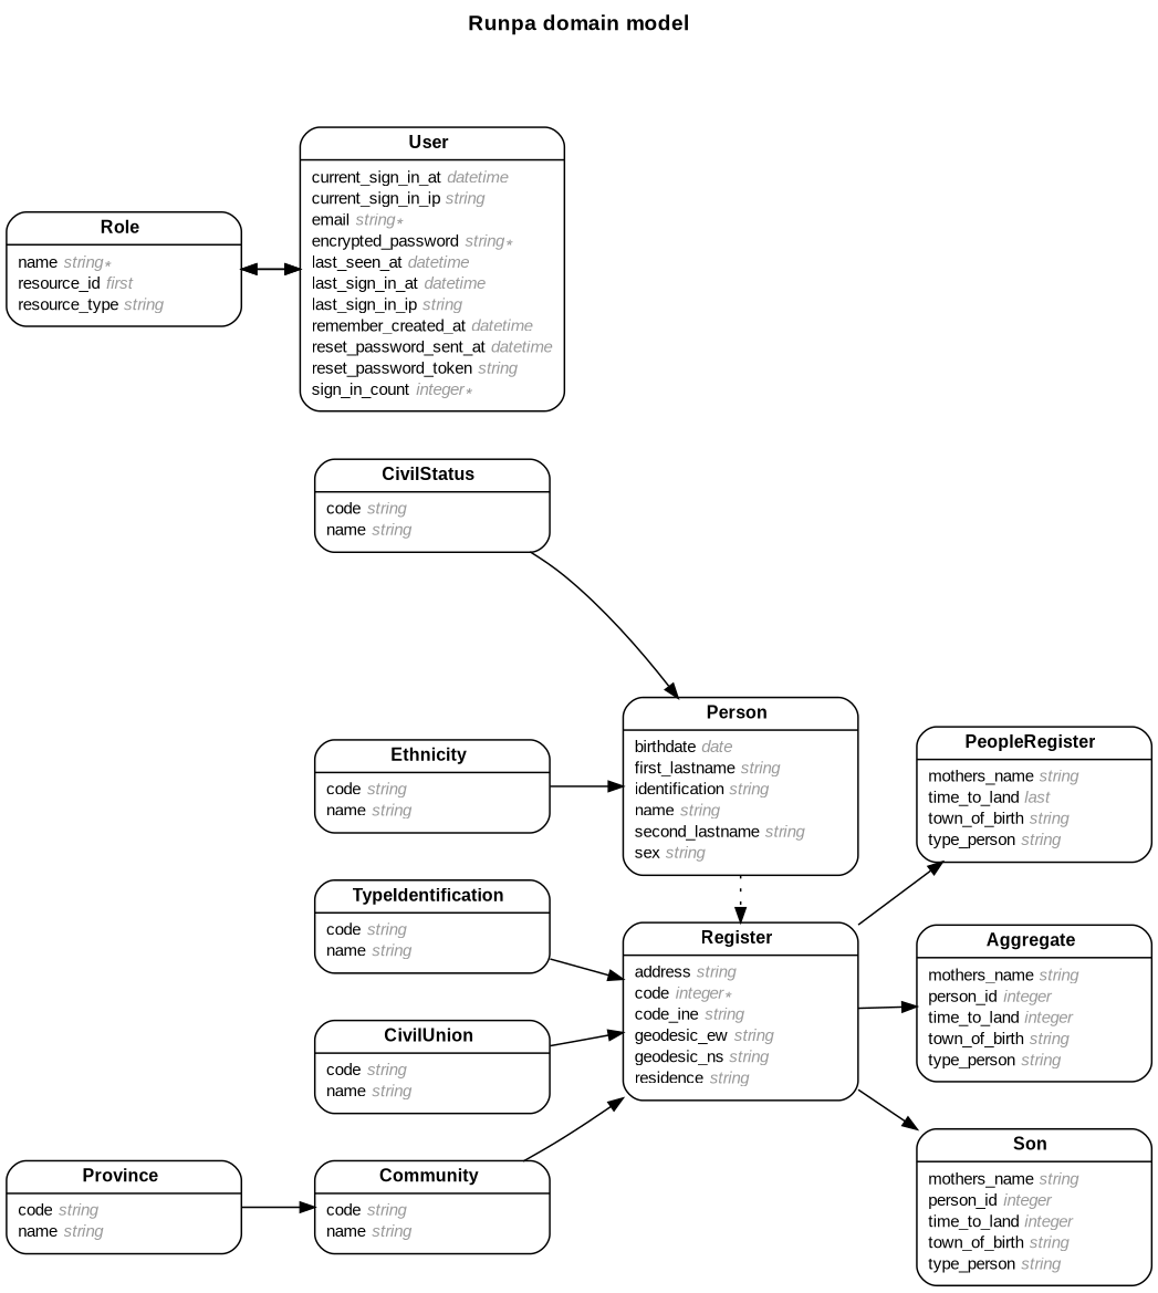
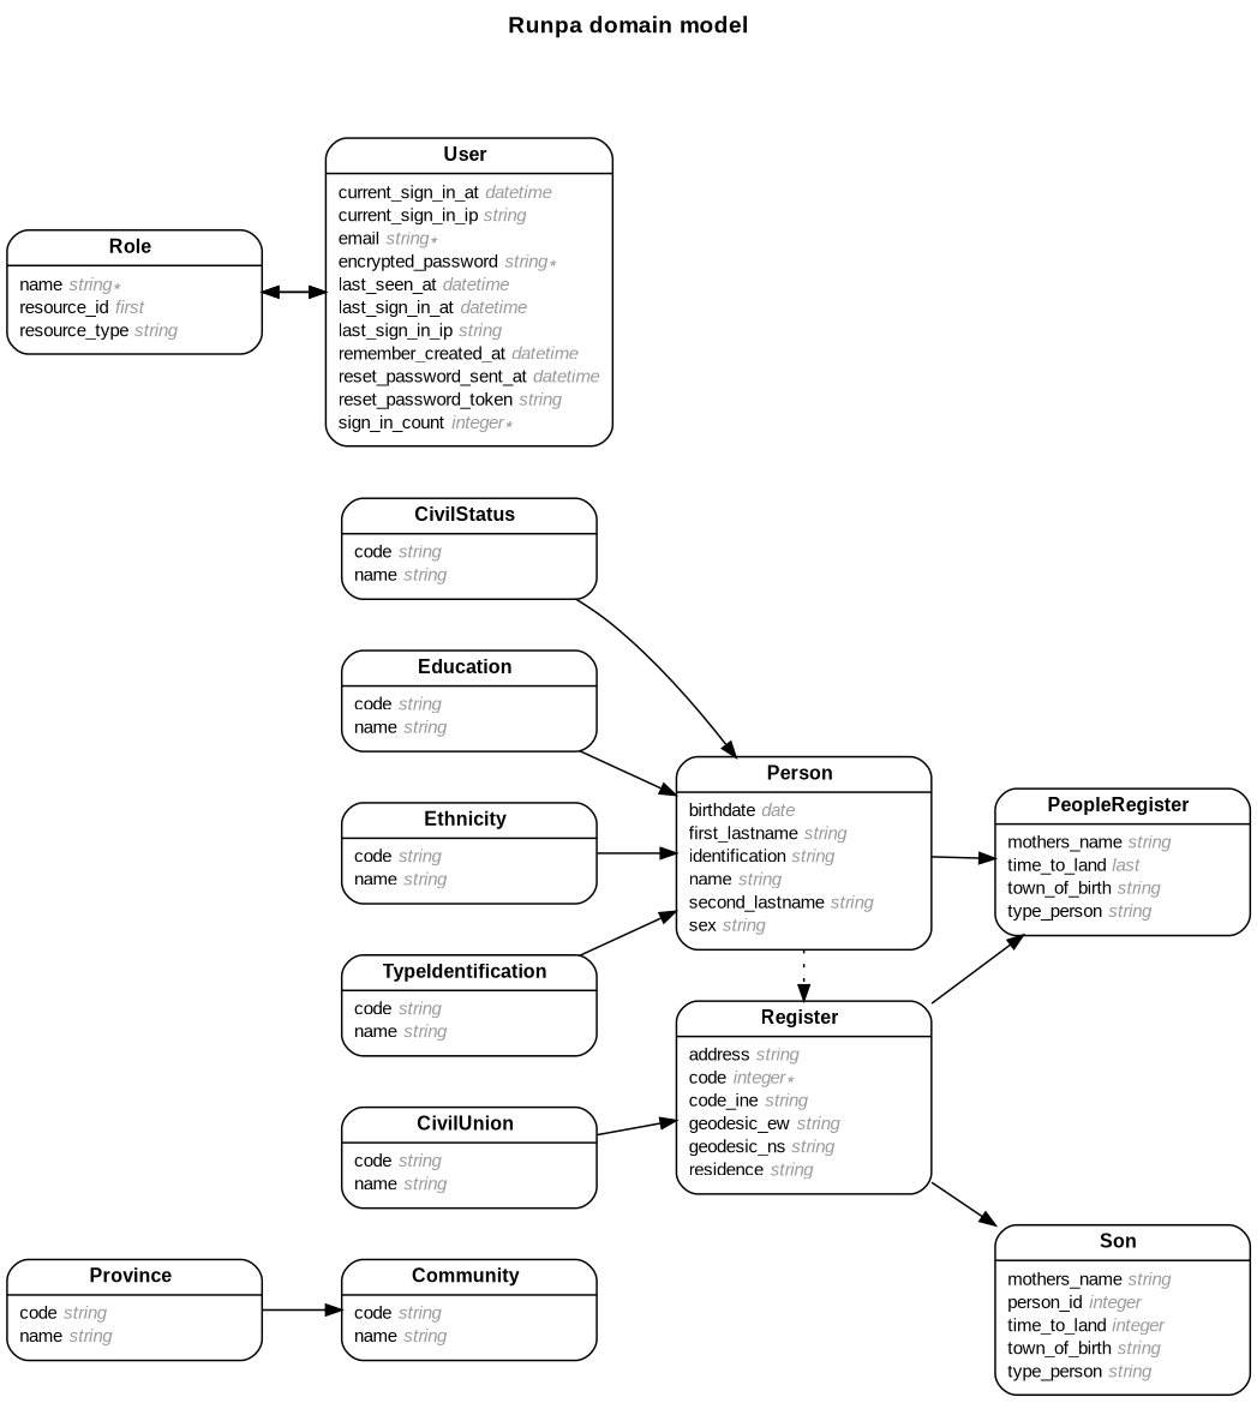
  digraph {
    concentrate=true
    fontname="Arial Bold"
    fontsize=13
    label="Runpa domain model\n\n"
    labelloc=t
    nodesep=0.4
    rankdir=LR
    ranksep=0.5
    node [fontname=Arial fontsize=10 margin="0.07,0.05" penwidth=1.0 shape=Mrecord]
    edge [arrowhead=normal arrowsize=0.9 arrowtail=none dir=both fontname=Arial fontsize=7 labelangle=32 labeldistance=1.8 penwidth=1.0 weight=1]
-   n1 [label=<<table border="0" align="center" cellspacing="0.5" cellpadding="0" width="134">   <tr><td align="center" valign="bottom" width="130"><font face="Arial Bold" point-size="11">Aggregate</font></td></tr> </table> | <table border="0" align="left" cellspacing="2" cellpadding="0" width="134">   <tr><td align="left" width="130" port="mothers_name">mothers_name <font face="Arial Italic" color="grey60">string</font></td></tr>   <tr><td align="left" width="130" port="person_id">person_id <font face="Arial Italic" color="grey60">integer</font></td></tr>   <tr><td align="left" width="130" port="time_to_land">time_to_land <font face="Arial Italic" color="grey60">integer</font></td></tr>   <tr><td align="left" width="130" port="town_of_birth">town_of_birth <font face="Arial Italic" color="grey60">string</font></td></tr>   <tr><td align="left" width="130" port="type_person">type_person <font face="Arial Italic" color="grey60">string</font></td></tr> </table> >]
    n2 [label=<<table border="0" align="center" cellspacing="0.5" cellpadding="0" width="134">   <tr><td align="center" valign="bottom" width="130"><font face="Arial Bold" point-size="11">CivilStatus</font></td></tr> </table> | <table border="0" align="left" cellspacing="2" cellpadding="0" width="134">   <tr><td align="left" width="130" port="code">code <font face="Arial Italic" color="grey60">string</font></td></tr>   <tr><td align="left" width="130" port="name">name <font face="Arial Italic" color="grey60">string</font></td></tr> </table> >]
    n3 [label=<<table border="0" align="center" cellspacing="0.5" cellpadding="0" width="134">   <tr><td align="center" valign="bottom" width="130"><font face="Arial Bold" point-size="11">Person</font></td></tr> </table> | <table border="0" align="left" cellspacing="2" cellpadding="0" width="134">   <tr><td align="left" width="130" port="birthdate">birthdate <font face="Arial Italic" color="grey60">date</font></td></tr>   <tr><td align="left" width="130" port="first_lastname">first_lastname <font face="Arial Italic" color="grey60">string</font></td></tr>   <tr><td align="left" width="130" port="identification">identification <font face="Arial Italic" color="grey60">string</font></td></tr>   <tr><td align="left" width="130" port="name">name <font face="Arial Italic" color="grey60">string</font></td></tr>   <tr><td align="left" width="130" port="second_lastname">second_lastname <font face="Arial Italic" color="grey60">string</font></td></tr>   <tr><td align="left" width="130" port="sex">sex <font face="Arial Italic" color="grey60">string</font></td></tr> </table> >]
    n4 [label=<<table border="0" align="center" cellspacing="0.5" cellpadding="0" width="134">   <tr><td align="center" valign="bottom" width="130"><font face="Arial Bold" point-size="11">Register</font></td></tr> </table> | <table border="0" align="left" cellspacing="2" cellpadding="0" width="134">   <tr><td align="left" width="130" port="address">address <font face="Arial Italic" color="grey60">string</font></td></tr>   <tr><td align="left" width="130" port="code">code <font face="Arial Italic" color="grey60">integer ∗</font></td></tr>   <tr><td align="left" width="130" port="code_ine">code_ine <font face="Arial Italic" color="grey60">string</font></td></tr>   <tr><td align="left" width="130" port="geodesic_ew">geodesic_ew <font face="Arial Italic" color="grey60">string</font></td></tr>   <tr><td align="left" width="130" port="geodesic_ns">geodesic_ns <font face="Arial Italic" color="grey60">string</font></td></tr>   <tr><td align="left" width="130" port="residence">residence <font face="Arial Italic" color="grey60">string</font></td></tr> </table> >]
    n5 [label=<<table border="0" align="center" cellspacing="0.5" cellpadding="0" width="134">   <tr><td align="center" valign="bottom" width="130"><font face="Arial Bold" point-size="11">PeopleRegister</font></td></tr> </table> | <table border="0" align="left" cellspacing="2" cellpadding="0" width="134">   <tr><td align="left" width="130" port="mothers_name">mothers_name <font face="Arial Italic" color="grey60">string</font></td></tr>   <tr><td align="left" width="130" port="time_to_land">time_to_land <font face="Arial Italic" color="grey60">last</font></td></tr>   <tr><td align="left" width="130" port="town_of_birth">town_of_birth <font face="Arial Italic" color="grey60">string</font></td></tr>   <tr><td align="left" width="130" port="type_person">type_person <font face="Arial Italic" color="grey60">string</font></td></tr> </table> >]
    n6 [label=<<table border="0" align="center" cellspacing="0.5" cellpadding="0" width="134">   <tr><td align="center" valign="bottom" width="130"><font face="Arial Bold" point-size="11">CivilUnion</font></td></tr> </table> | <table border="0" align="left" cellspacing="2" cellpadding="0" width="134">   <tr><td align="left" width="130" port="code">code <font face="Arial Italic" color="grey60">string</font></td></tr>   <tr><td align="left" width="130" port="name">name <font face="Arial Italic" color="grey60">string</font></td></tr> </table> >]
    n7 [label=<<table border="0" align="center" cellspacing="0.5" cellpadding="0" width="134">   <tr><td align="center" valign="bottom" width="130"><font face="Arial Bold" point-size="11">Son</font></td></tr> </table> | <table border="0" align="left" cellspacing="2" cellpadding="0" width="134">   <tr><td align="left" width="130" port="mothers_name">mothers_name <font face="Arial Italic" color="grey60">string</font></td></tr>   <tr><td align="left" width="130" port="person_id">person_id <font face="Arial Italic" color="grey60">integer</font></td></tr>   <tr><td align="left" width="130" port="time_to_land">time_to_land <font face="Arial Italic" color="grey60">integer</font></td></tr>   <tr><td align="left" width="130" port="town_of_birth">town_of_birth <font face="Arial Italic" color="grey60">string</font></td></tr>   <tr><td align="left" width="130" port="type_person">type_person <font face="Arial Italic" color="grey60">string</font></td></tr> </table> >]
    n8 [label=<<table border="0" align="center" cellspacing="0.5" cellpadding="0" width="134">   <tr><td align="center" valign="bottom" width="130"><font face="Arial Bold" point-size="11">Community</font></td></tr> </table> | <table border="0" align="left" cellspacing="2" cellpadding="0" width="134">   <tr><td align="left" width="130" port="code">code <font face="Arial Italic" color="grey60">string</font></td></tr>   <tr><td align="left" width="130" port="name">name <font face="Arial Italic" color="grey60">string</font></td></tr> </table> >]
    n9 [label=<<table border="0" align="center" cellspacing="0.5" cellpadding="0" width="134">   <tr><td align="center" valign="bottom" width="130"><font face="Arial Bold" point-size="11">Province</font></td></tr> </table> | <table border="0" align="left" cellspacing="2" cellpadding="0" width="134">   <tr><td align="left" width="130" port="code">code <font face="Arial Italic" color="grey60">string</font></td></tr>   <tr><td align="left" width="130" port="name">name <font face="Arial Italic" color="grey60">string</font></td></tr> </table> >]
+   n10 [label=<<table border="0" align="center" cellspacing="0.5" cellpadding="0" width="134">   <tr><td align="center" valign="bottom" width="130"><font face="Arial Bold" point-size="11">Education</font></td></tr> </table> | <table border="0" align="left" cellspacing="2" cellpadding="0" width="134">   <tr><td align="left" width="130" port="code">code <font face="Arial Italic" color="grey60">string</font></td></tr>   <tr><td align="left" width="130" port="name">name <font face="Arial Italic" color="grey60">string</font></td></tr> </table> >]
    n11 [label=<<table border="0" align="center" cellspacing="0.5" cellpadding="0" width="134">   <tr><td align="center" valign="bottom" width="130"><font face="Arial Bold" point-size="11">Ethnicity</font></td></tr> </table> | <table border="0" align="left" cellspacing="2" cellpadding="0" width="134">   <tr><td align="left" width="130" port="code">code <font face="Arial Italic" color="grey60">string</font></td></tr>   <tr><td align="left" width="130" port="name">name <font face="Arial Italic" color="grey60">string</font></td></tr> </table> >]
    n12 [label=<<table border="0" align="center" cellspacing="0.5" cellpadding="0" width="134">   <tr><td align="center" valign="bottom" width="130"><font face="Arial Bold" point-size="11">Role</font></td></tr> </table> | <table border="0" align="left" cellspacing="2" cellpadding="0" width="134">   <tr><td align="left" width="130" port="name">name <font face="Arial Italic" color="grey60">string ∗</font></td></tr>   <tr><td align="left" width="130" port="resource_id">resource_id <font face="Arial Italic" color="grey60">first</font></td></tr>   <tr><td align="left" width="130" port="resource_type">resource_type <font face="Arial Italic" color="grey60">string</font></td></tr> </table> >]
    n13 [label=<<table border="0" align="center" cellspacing="0.5" cellpadding="0" width="134">   <tr><td align="center" valign="bottom" width="130"><font face="Arial Bold" point-size="11">User</font></td></tr> </table> | <table border="0" align="left" cellspacing="2" cellpadding="0" width="134">   <tr><td align="left" width="130" port="current_sign_in_at">current_sign_in_at <font face="Arial Italic" color="grey60">datetime</font></td></tr>   <tr><td align="left" width="130" port="current_sign_in_ip">current_sign_in_ip <font face="Arial Italic" color="grey60">string</font></td></tr>   <tr><td align="left" width="130" port="email">email <font face="Arial Italic" color="grey60">string ∗</font></td></tr>   <tr><td align="left" width="130" port="encrypted_password">encrypted_password <font face="Arial Italic" color="grey60">string ∗</font></td></tr>   <tr><td align="left" width="130" port="last_seen_at">last_seen_at <font face="Arial Italic" color="grey60">datetime</font></td></tr>   <tr><td align="left" width="130" port="last_sign_in_at">last_sign_in_at <font face="Arial Italic" color="grey60">datetime</font></td></tr>   <tr><td align="left" width="130" port="last_sign_in_ip">last_sign_in_ip <font face="Arial Italic" color="grey60">string</font></td></tr>   <tr><td align="left" width="130" port="remember_created_at">remember_created_at <font face="Arial Italic" color="grey60">datetime</font></td></tr>   <tr><td align="left" width="130" port="reset_password_sent_at">reset_password_sent_at <font face="Arial Italic" color="grey60">datetime</font></td></tr>   <tr><td align="left" width="130" port="reset_password_token">reset_password_token <font face="Arial Italic" color="grey60">string</font></td></tr>   <tr><td align="left" width="130" port="sign_in_count">sign_in_count <font face="Arial Italic" color="grey60">integer ∗</font></td></tr> </table> >]
    n14 [label=<<table border="0" align="center" cellspacing="0.5" cellpadding="0" width="134">   <tr><td align="center" valign="bottom" width="130"><font face="Arial Bold" point-size="11">TypeIdentification</font></td></tr> </table> | <table border="0" align="left" cellspacing="2" cellpadding="0" width="134">   <tr><td align="left" width="130" port="code">code <font face="Arial Italic" color="grey60">string</font></td></tr>   <tr><td align="left" width="130" port="name">name <font face="Arial Italic" color="grey60">string</font></td></tr> </table> >]
    n2 -> n3
    n3 -> n4 [constraint=false style=dotted weight=2]
-   n4 -> n1
+   n3 -> n5 [weight=5]
    n4 -> n5 [weight=5]
    n4 -> n7
    n6 -> n4
-   n8 -> n4
    n9 -> n8
+   n10 -> n3
    n11 -> n3
    n12 -> n13 [arrowtail=normal]
    n13 -> n12 [arrowtail=normal]
-   n14 -> n4
+   n14 -> n3
  }
